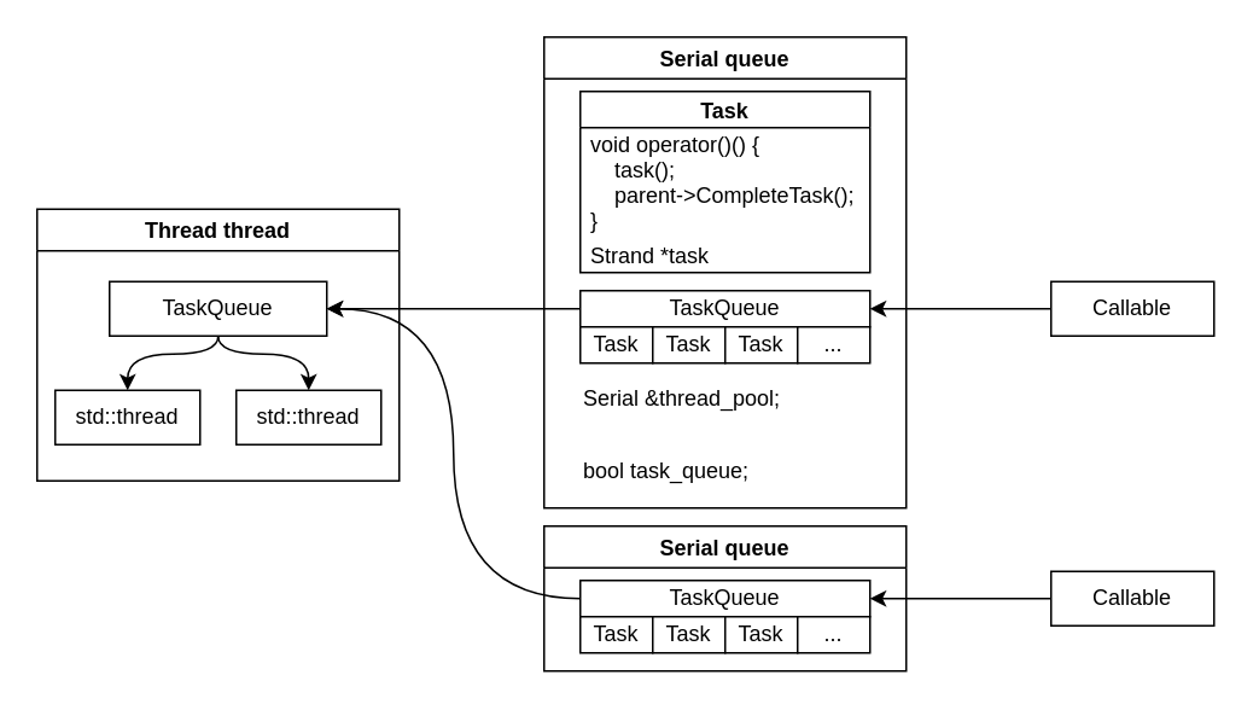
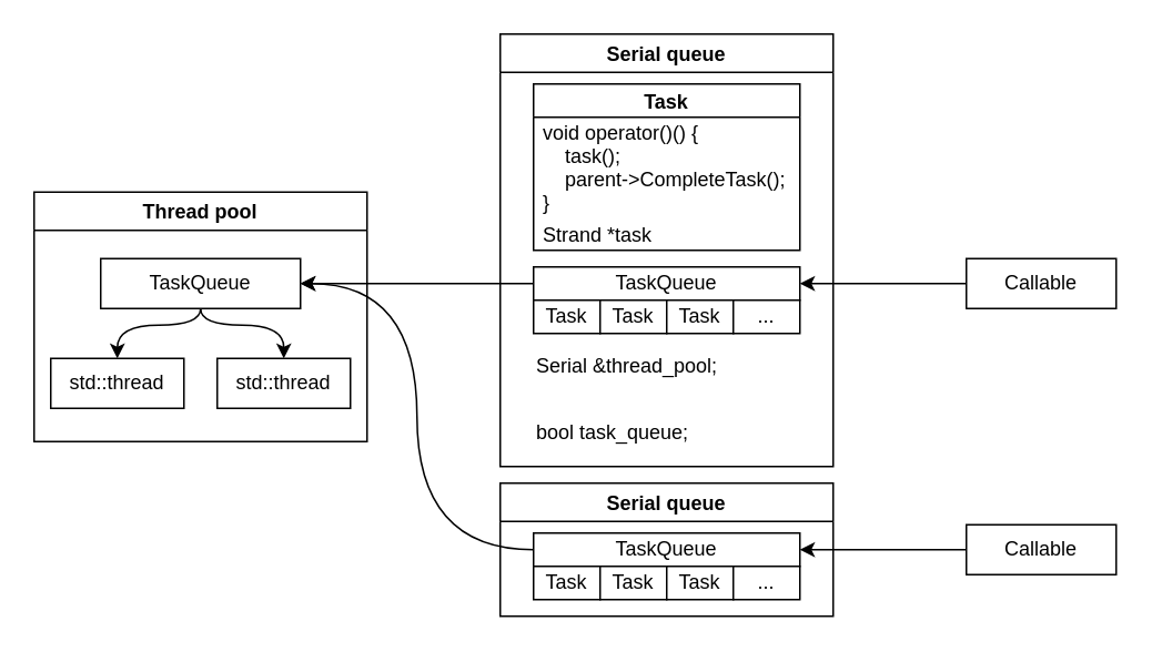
  <mxCell id="0" />
  <mxCell id="1" parent="0" />
- <mxCell id="2" value="Thread thread" style="swimlane;" vertex="1" parent="1"><mxGeometry x="20" y="115" width="200" height="150" as="geometry" /></mxCell>
+ <mxCell id="2" value="Thread pool" style="swimlane;" vertex="1" parent="1"><mxGeometry x="20" y="115" width="200" height="150" as="geometry" /></mxCell>
  <mxCell id="3" value="std::thread" style="whiteSpace=wrap;html=1;align=center;" vertex="1" parent="2"><mxGeometry x="10" y="100" width="80" height="30" as="geometry" /></mxCell>
  <mxCell id="4" value="std::thread" style="whiteSpace=wrap;html=1;align=center;" vertex="1" parent="2"><mxGeometry x="110" y="100" width="80" height="30" as="geometry" /></mxCell>
  <mxCell id="5" style="edgeStyle=orthogonalEdgeStyle;curved=1;orthogonalLoop=1;jettySize=auto;html=1;exitX=0.5;exitY=1;exitDx=0;exitDy=0;entryX=0.5;entryY=0;entryDx=0;entryDy=0;" edge="1" parent="2" source="7" target="3"><mxGeometry relative="1" as="geometry"><Array as="points"><mxPoint x="100" y="80" /><mxPoint x="50" y="80" /></Array></mxGeometry></mxCell>
  <mxCell id="6" style="edgeStyle=orthogonalEdgeStyle;curved=1;orthogonalLoop=1;jettySize=auto;html=1;exitX=0.5;exitY=1;exitDx=0;exitDy=0;" edge="1" parent="2" source="7" target="4"><mxGeometry relative="1" as="geometry"><Array as="points"><mxPoint x="100" y="80" /><mxPoint x="150" y="80" /></Array></mxGeometry></mxCell>
  <mxCell id="7" value="TaskQueue" style="rounded=0;whiteSpace=wrap;html=1;" vertex="1" parent="2"><mxGeometry x="40" y="40" width="120" height="30" as="geometry" /></mxCell>
  <mxCell id="8" style="edgeStyle=orthogonalEdgeStyle;curved=1;orthogonalLoop=1;jettySize=auto;html=1;exitX=0.5;exitY=1;exitDx=0;exitDy=0;" edge="1" parent="2" source="4" target="4"><mxGeometry relative="1" as="geometry" /></mxCell>
  <mxCell id="9" value="Serial queue" style="swimlane;startSize=23;" vertex="1" parent="1"><mxGeometry x="300" y="20" width="200" height="260" as="geometry" /></mxCell>
  <mxCell id="10" value="Task" style="swimlane;fontStyle=1;childLayout=stackLayout;horizontal=1;startSize=20;horizontalStack=0;resizeParent=1;resizeParentMax=0;resizeLast=0;collapsible=1;marginBottom=0;" vertex="1" parent="9"><mxGeometry x="20" y="30" width="160" height="100" as="geometry" /></mxCell>
  <mxCell id="11" value="void operator()() {&#10;    task();&#10;    parent-&gt;CompleteTask();&#10;}" style="text;strokeColor=none;fillColor=none;align=left;verticalAlign=middle;spacingLeft=4;spacingRight=4;overflow=hidden;points=[[0,0.5],[1,0.5]];portConstraint=eastwest;rotatable=0;" vertex="1" parent="10"><mxGeometry y="20" width="160" height="60" as="geometry" /></mxCell>
  <mxCell id="12" value="Strand *task" style="text;strokeColor=none;fillColor=none;align=left;verticalAlign=middle;spacingLeft=4;spacingRight=4;overflow=hidden;points=[[0,0.5],[1,0.5]];portConstraint=eastwest;rotatable=0;" vertex="1" parent="10"><mxGeometry y="80" width="160" height="20" as="geometry" /></mxCell>
  <mxCell id="13" value="" style="group" vertex="1" connectable="0" parent="9"><mxGeometry x="20" y="140" width="160" height="40" as="geometry" /></mxCell>
  <mxCell id="14" value="TaskQueue" style="rounded=0;whiteSpace=wrap;html=1;" vertex="1" parent="13"><mxGeometry width="160" height="20" as="geometry" /></mxCell>
  <mxCell id="15" value="Task" style="rounded=0;whiteSpace=wrap;html=1;" vertex="1" parent="13"><mxGeometry y="20" width="40" height="20" as="geometry" /></mxCell>
  <mxCell id="16" value="Task" style="rounded=0;whiteSpace=wrap;html=1;" vertex="1" parent="13"><mxGeometry x="40" y="20" width="40" height="20" as="geometry" /></mxCell>
  <mxCell id="17" value="Task" style="rounded=0;whiteSpace=wrap;html=1;" vertex="1" parent="13"><mxGeometry x="80" y="20" width="40" height="20" as="geometry" /></mxCell>
  <mxCell id="18" value="..." style="rounded=0;whiteSpace=wrap;html=1;" vertex="1" parent="13"><mxGeometry x="120" y="20" width="40" height="20" as="geometry" /></mxCell>
  <mxCell id="19" value="Serial &amp;amp;thread_pool;" style="text;html=1;strokeColor=none;fillColor=none;align=left;verticalAlign=middle;whiteSpace=wrap;rounded=0;" vertex="1" parent="9"><mxGeometry x="20" y="190" width="150" height="20" as="geometry" /></mxCell>
  <mxCell id="20" value="bool task_queue;" style="text;html=1;strokeColor=none;fillColor=none;align=left;verticalAlign=middle;whiteSpace=wrap;rounded=0;" vertex="1" parent="9"><mxGeometry x="20" y="230" width="140" height="20" as="geometry" /></mxCell>
  <mxCell id="21" value="Serial queue" style="swimlane;startSize=23;" vertex="1" parent="1"><mxGeometry x="300" y="290" width="200" height="80" as="geometry" /></mxCell>
  <mxCell id="22" value="" style="group" vertex="1" connectable="0" parent="21"><mxGeometry x="20" y="30" width="160" height="40" as="geometry" /></mxCell>
  <mxCell id="23" value="TaskQueue" style="rounded=0;whiteSpace=wrap;html=1;" vertex="1" parent="22"><mxGeometry width="160" height="20" as="geometry" /></mxCell>
  <mxCell id="24" value="Task" style="rounded=0;whiteSpace=wrap;html=1;" vertex="1" parent="22"><mxGeometry y="20" width="40" height="20" as="geometry" /></mxCell>
  <mxCell id="25" value="Task" style="rounded=0;whiteSpace=wrap;html=1;" vertex="1" parent="22"><mxGeometry x="40" y="20" width="40" height="20" as="geometry" /></mxCell>
  <mxCell id="26" value="Task" style="rounded=0;whiteSpace=wrap;html=1;" vertex="1" parent="22"><mxGeometry x="80" y="20" width="40" height="20" as="geometry" /></mxCell>
  <mxCell id="27" value="..." style="rounded=0;whiteSpace=wrap;html=1;" vertex="1" parent="22"><mxGeometry x="120" y="20" width="40" height="20" as="geometry" /></mxCell>
  <mxCell id="28" style="edgeStyle=orthogonalEdgeStyle;rounded=0;orthogonalLoop=1;jettySize=auto;html=1;entryX=1;entryY=0.5;entryDx=0;entryDy=0;curved=1;" edge="1" parent="1" source="23" target="7"><mxGeometry relative="1" as="geometry" /></mxCell>
  <mxCell id="29" style="edgeStyle=orthogonalEdgeStyle;rounded=0;orthogonalLoop=1;jettySize=auto;html=1;entryX=1;entryY=0.5;entryDx=0;entryDy=0;" edge="1" parent="1" source="14" target="7"><mxGeometry relative="1" as="geometry" /></mxCell>
  <mxCell id="30" style="edgeStyle=orthogonalEdgeStyle;rounded=0;orthogonalLoop=1;jettySize=auto;html=1;" edge="1" parent="1" source="31" target="14"><mxGeometry relative="1" as="geometry" /></mxCell>
  <mxCell id="31" value="Callable" style="rounded=0;whiteSpace=wrap;html=1;" vertex="1" parent="1"><mxGeometry x="580" y="155" width="90" height="30" as="geometry" /></mxCell>
  <mxCell id="32" style="edgeStyle=orthogonalEdgeStyle;rounded=0;orthogonalLoop=1;jettySize=auto;html=1;entryX=1;entryY=0.5;entryDx=0;entryDy=0;" edge="1" parent="1" source="33" target="23"><mxGeometry relative="1" as="geometry" /></mxCell>
  <mxCell id="33" value="Callable" style="rounded=0;whiteSpace=wrap;html=1;" vertex="1" parent="1"><mxGeometry x="580" y="315" width="90" height="30" as="geometry" /></mxCell>
